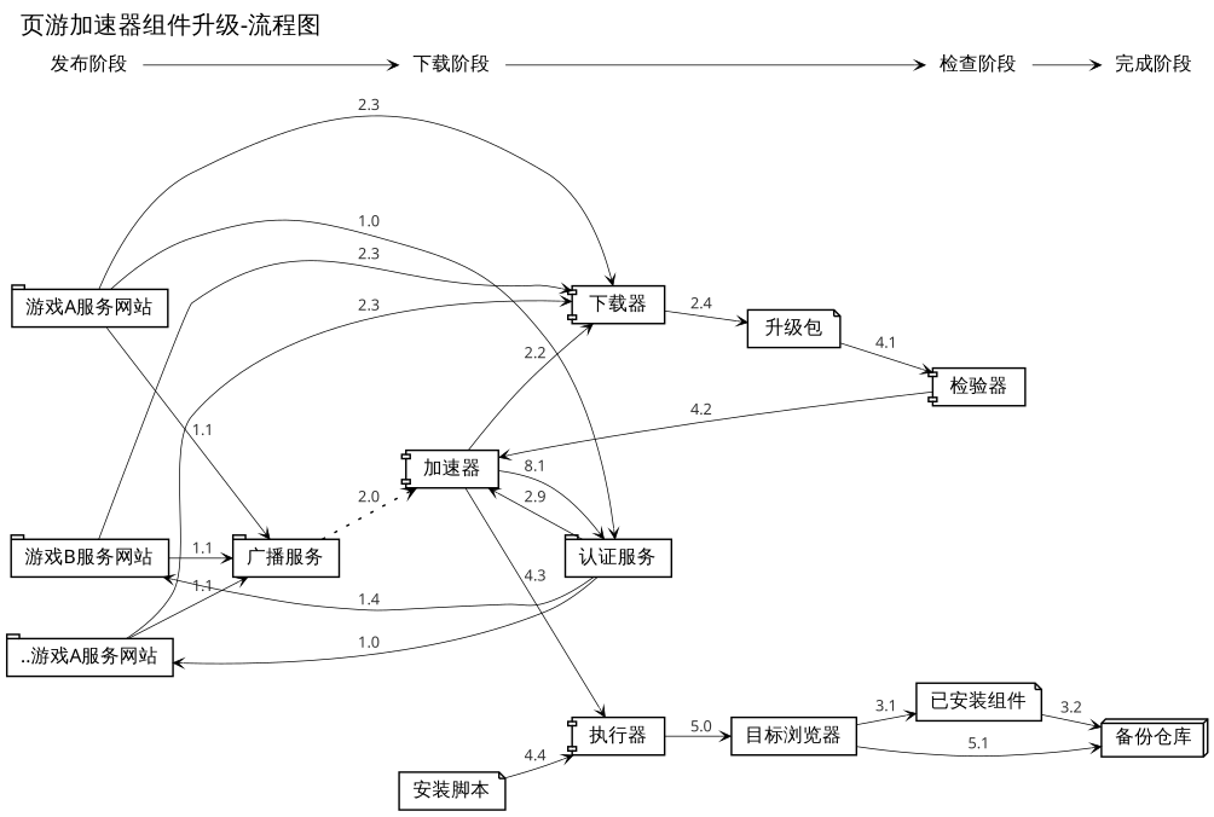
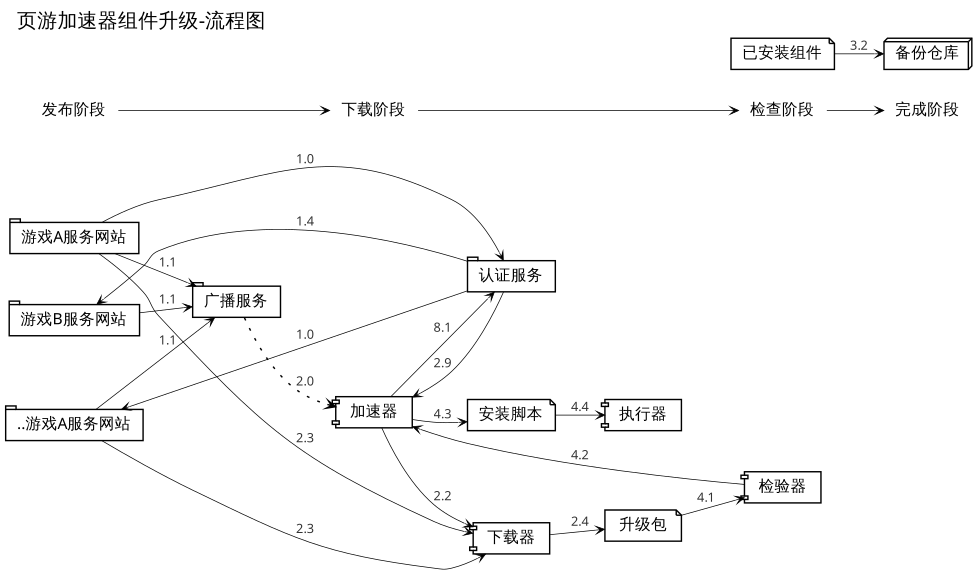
  digraph {
    fontname="WenQuanYi Micro Hei"
    fontsize=14.0
    label="页游加速器组件升级-流程图"
    labeljust=l
    labelloc=t
    rankdir=LR
    ranksep=0.3
    node [fontname="WenQuanYi Micro Hei" fontsize=11.0 shape=tab]
    edge [arrowhead=vee arrowsize=0.6 arrowtail=none fontcolor="#333333" fontname="WenQuanYi Micro Hei" fontsize=9.0 style="setlinewidth(0.5)"]
    n1 [height=0.3 label="游戏A服务网站"]
    n2 [height=0.3 label="游戏B服务网站"]
    n3 [height=0.3 label="..游戏A服务网站"]
    n4 [height=0.3 label="发布阶段" shape=plaintext]
    n5 [height=0.3 label="加速器" shape=component]
    n6 [height=0.3 label="下载阶段" shape=plaintext]
    n7 [height=0.3 label="检验器" shape=component]
    n8 [height=0.3 label="检查阶段" shape=plaintext]
    n9 [height=0.3 label="备份仓库" shape=box3d]
    n10 [height=0.3 label="完成阶段" shape=plaintext]
    n11 [height=0.3 label="广播服务"]
    n12 [height=0.3 label="下载器" shape=component]
    n13 [height=0.3 label="认证服务"]
    n14 [height=0.3 label="安装脚本" shape=note]
    n15 [height=0.3 label="升级包" shape=note]
-   n16 [height=0.3 label="目标浏览器" shape=box]
    n17 [height=0.3 label="已安装组件" shape=note]
    n18 [height=0.3 label="执行器" shape=component]
    subgraph sub_1 {
      rank=same
      n1
      n2
      n3
      n4
    }
    subgraph sub_2 {
      rank=same
      n5
      n6
    }
    subgraph sub_3 {
      rank=same
      n7
      n8
    }
    subgraph sub_4 {
      rank=same
      n9
      n10
    }
    n1 -> n2 [style=invis]
    n1 -> n11 [label=1.1]
    n1 -> n12 [label=2.3]
    n1 -> n13 [label=1.0]
    n2 -> n3 [style=invis]
    n2 -> n11 [label=1.1]
-   n2 -> n12 [label=2.3]
    n3 -> n11 [label=1.1]
    n3 -> n12 [label=2.3]
    n4 -> n6
    n5 -> n12 [label=2.2]
    n5 -> n13 [label=8.1]
-   n5 -> n18 [label=4.3]
+   n5 -> n14 [label=4.3]
    n6 -> n8
    n7 -> n5 [label=4.2]
    n8 -> n10
    n11 -> n5 [label=2.0 style=dotted]
    n11 -> n13 [style=invis]
    n12 -> n15 [label=2.4]
    n13 -> n2 [label=1.4]
    n13 -> n3 [label=1.0]
    n13 -> n5 [label=2.9]
    n14 -> n18 [label=4.4]
    n15 -> n7 [label=4.1]
-   n16 -> n9 [label=5.1]
-   n16 -> n17 [label=3.1]
    n17 -> n9 [label=3.2]
-   n18 -> n16 [label=5.0]
  }
